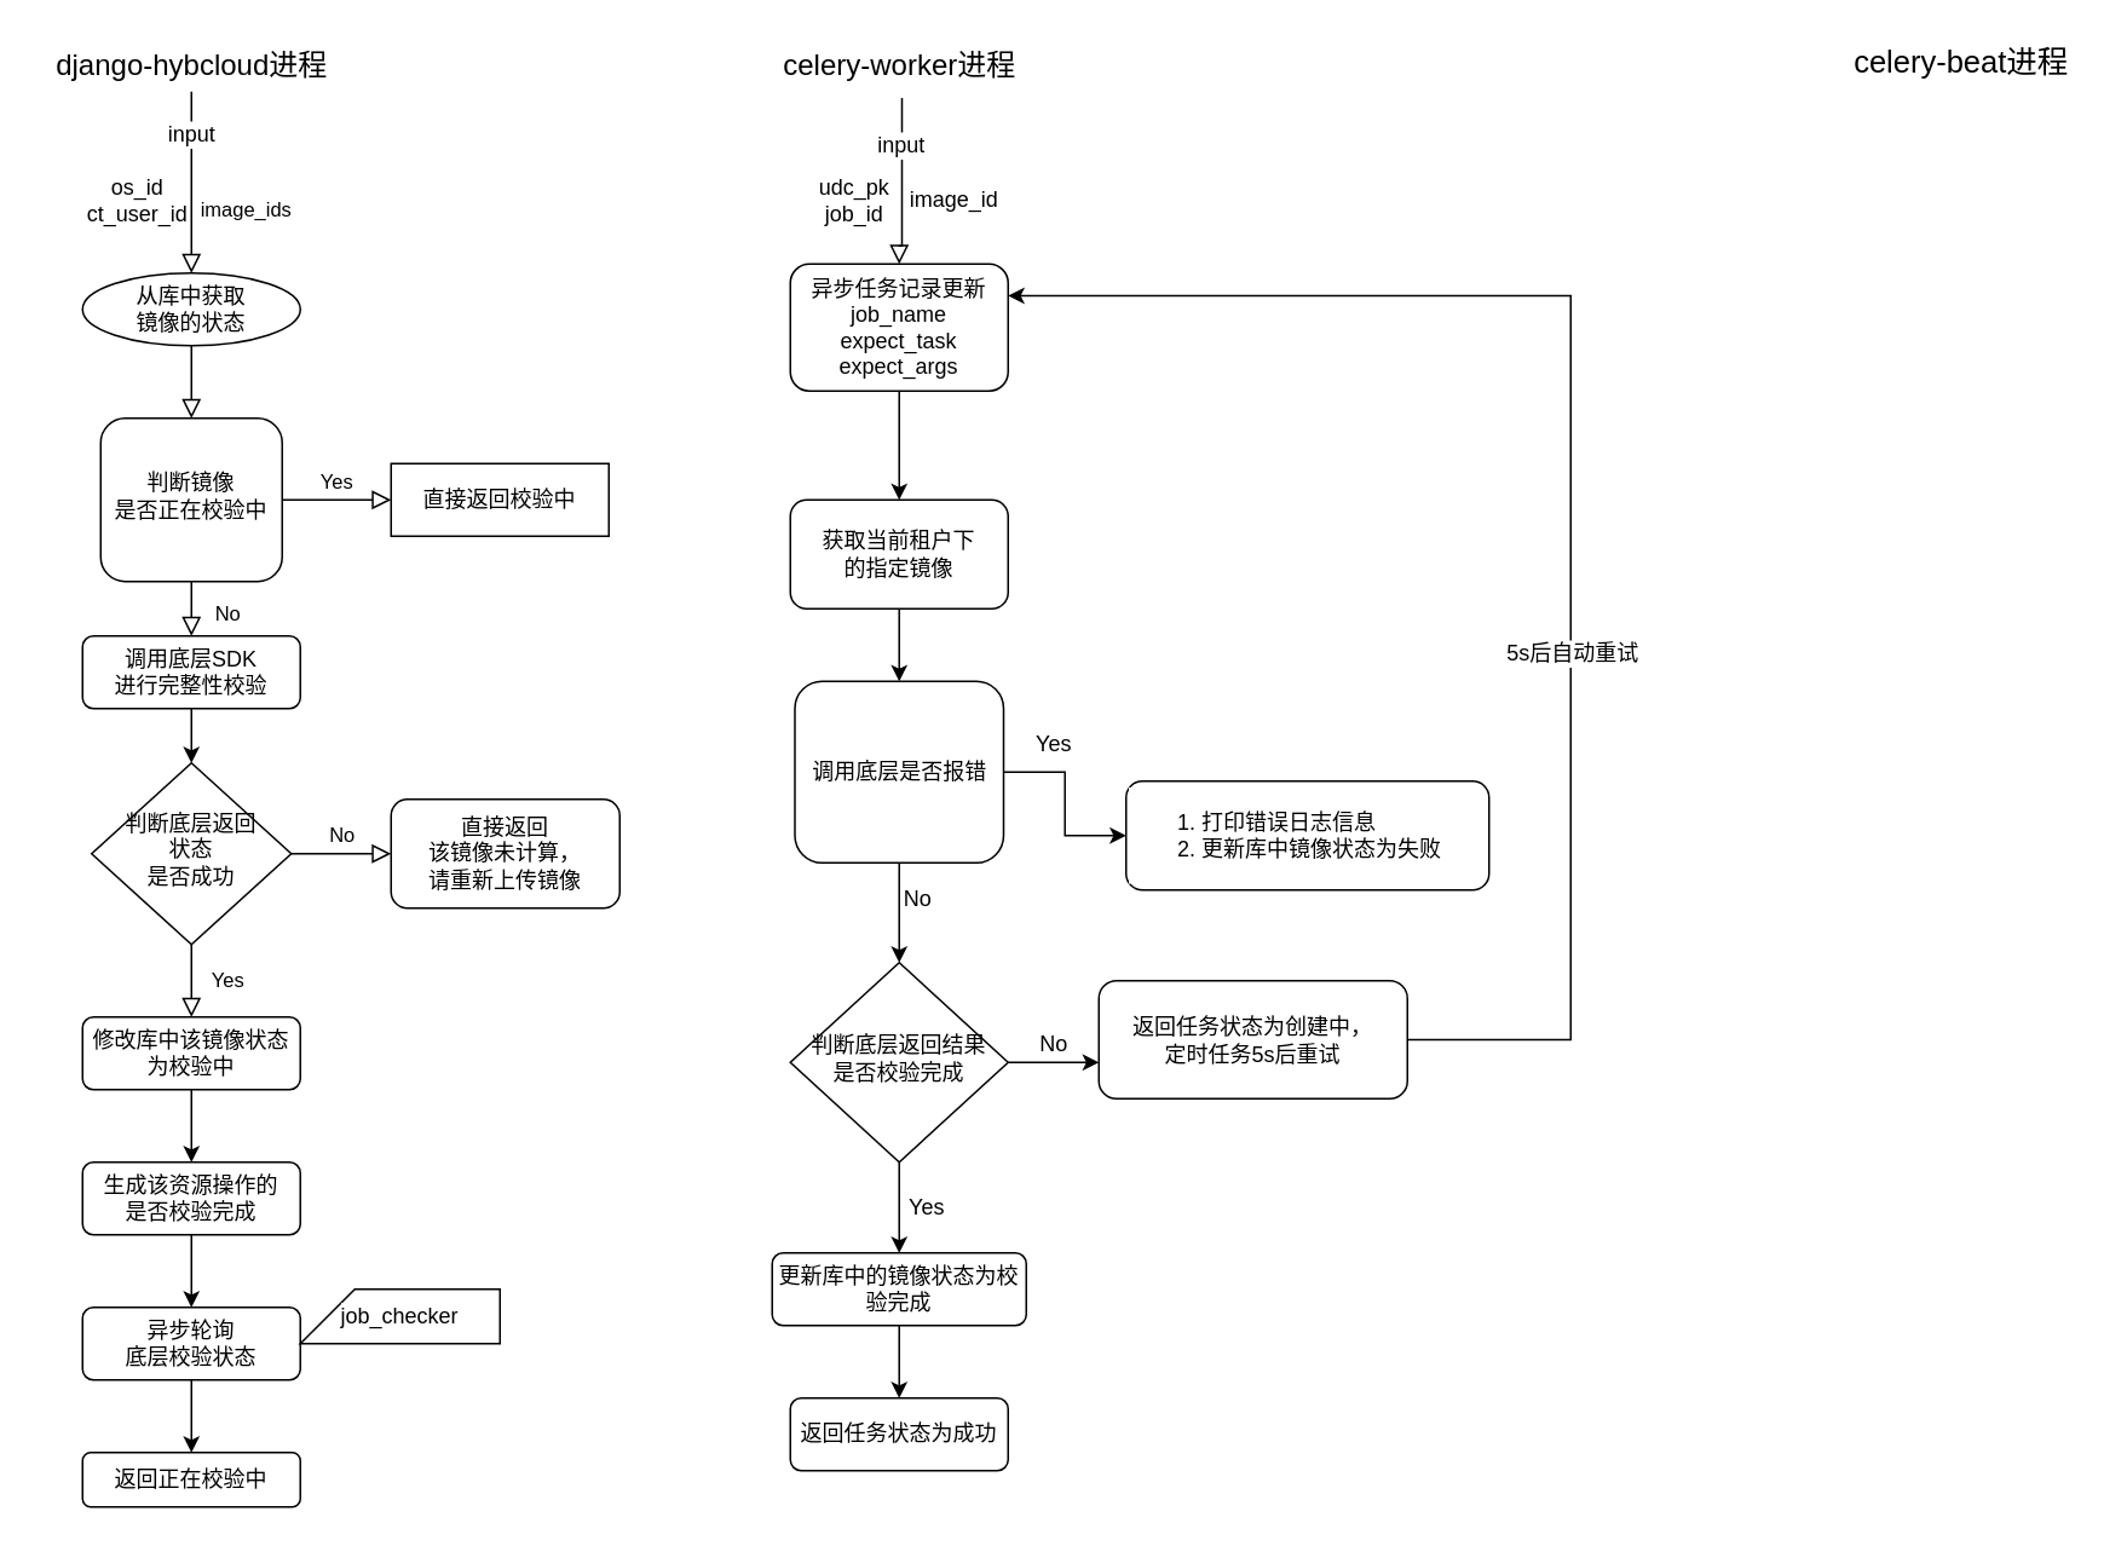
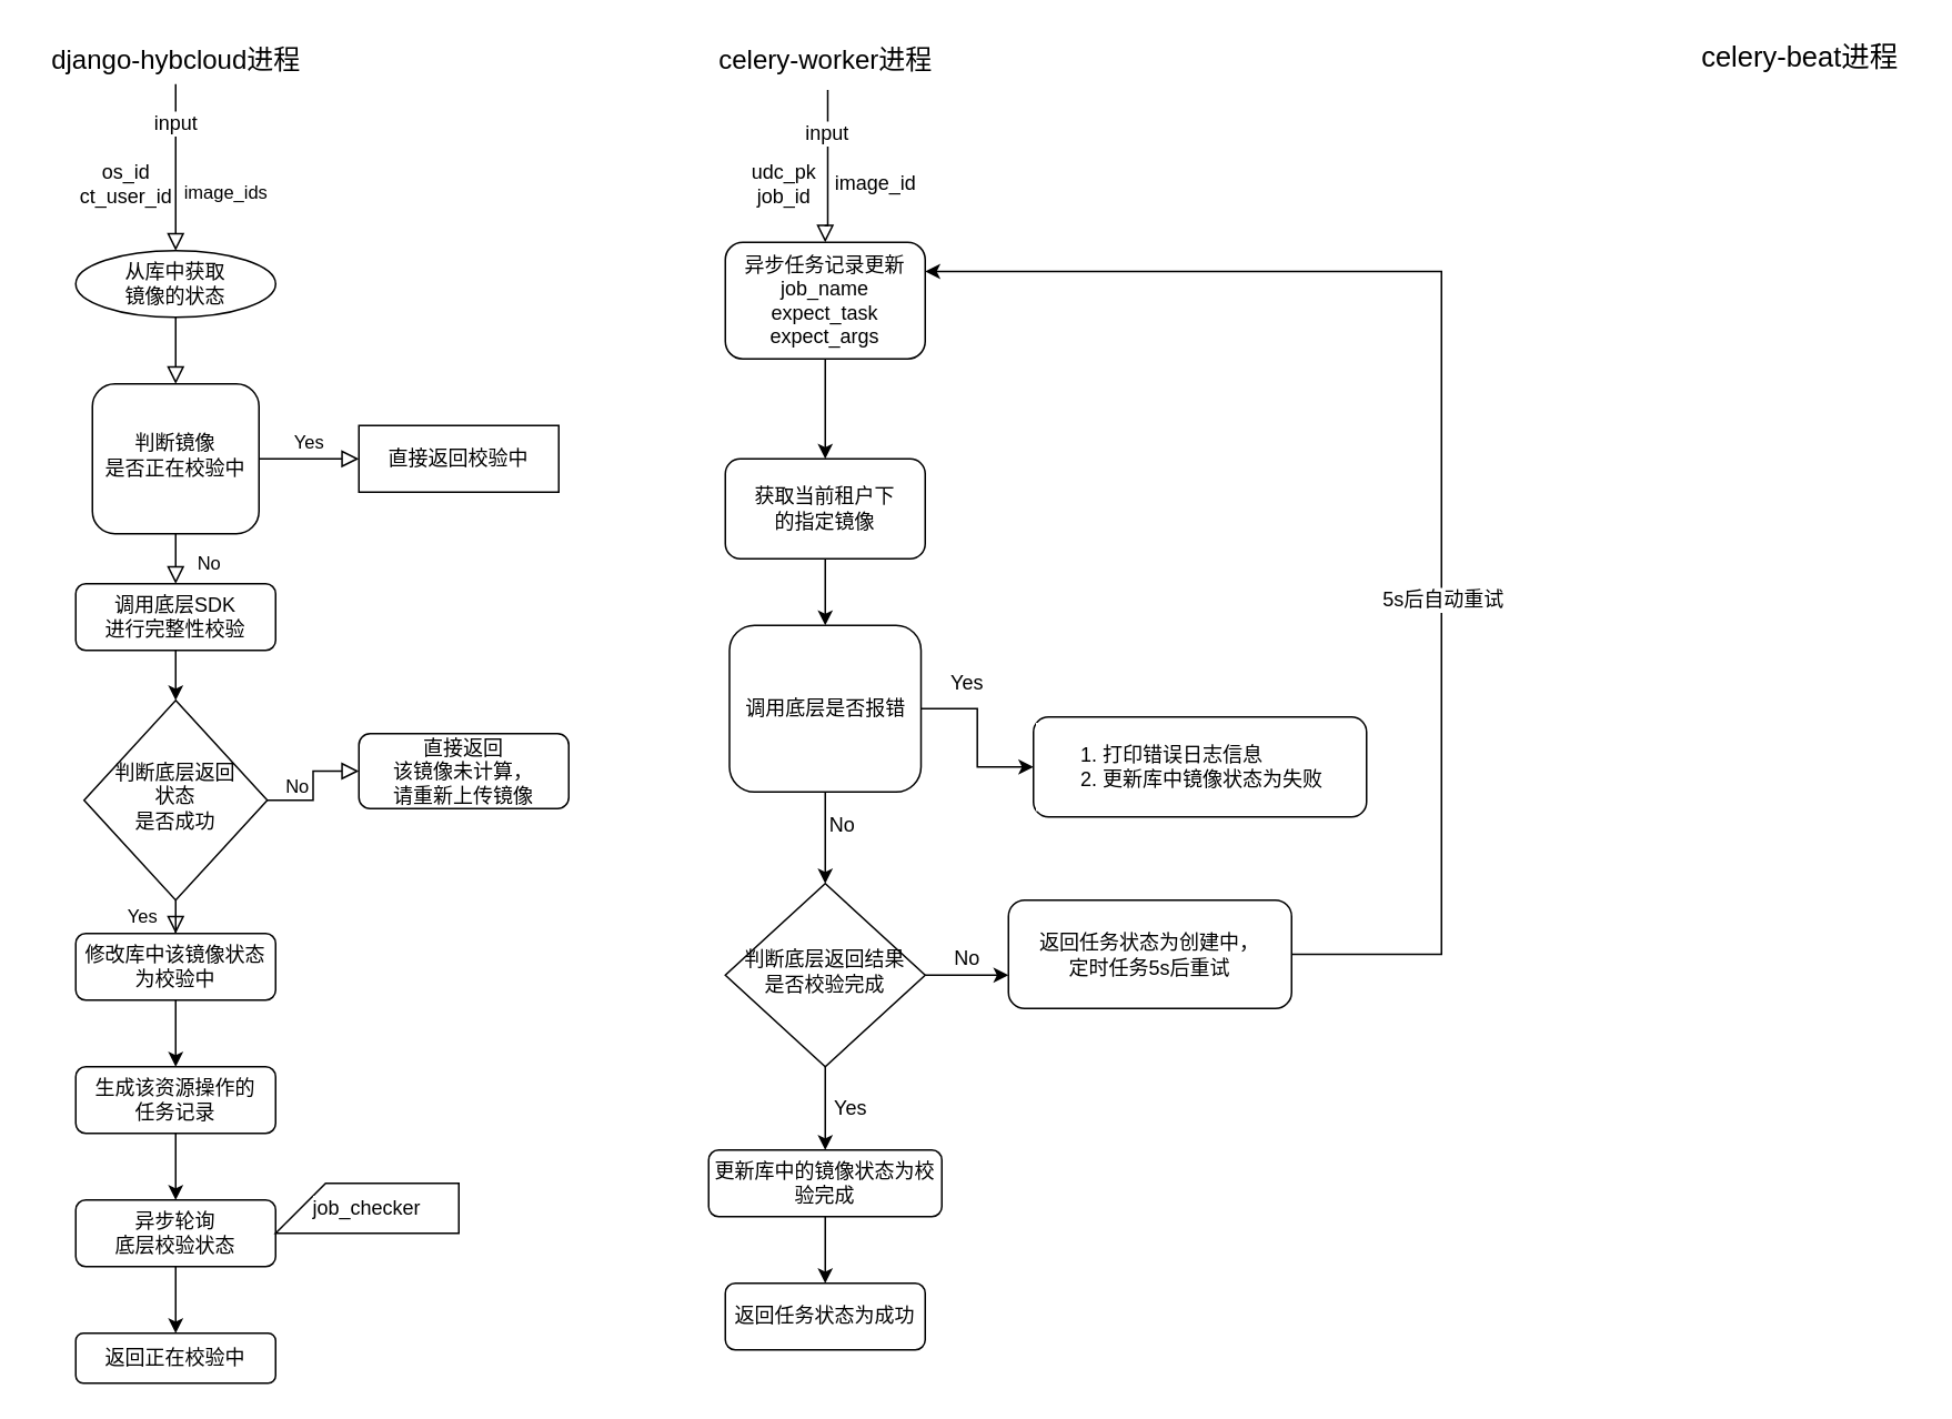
  <mxCell id="0" />
  <mxCell id="1" parent="0" />
  <mxCell id="2" value="" style="rounded=0;html=1;jettySize=auto;orthogonalLoop=1;fontSize=11;endArrow=block;endFill=0;endSize=8;strokeWidth=1;shadow=0;labelBackgroundColor=none;edgeStyle=orthogonalEdgeStyle;" parent="1" source="3" target="6" edge="1"><mxGeometry relative="1" as="geometry"><Array as="points"><mxPoint x="105" y="160" /></Array></mxGeometry></mxCell>
  <mxCell id="3" value="从库中获取&lt;br&gt;镜像的状态" style="ellipse;whiteSpace=wrap;html=1;fontSize=12;glass=0;strokeWidth=1;shadow=0;" parent="1" vertex="1"><mxGeometry x="45" y="150" width="120" height="40" as="geometry" /></mxCell>
  <mxCell id="4" value="No" style="rounded=0;html=1;jettySize=auto;orthogonalLoop=1;fontSize=11;endArrow=block;endFill=0;endSize=8;strokeWidth=1;shadow=0;labelBackgroundColor=none;edgeStyle=orthogonalEdgeStyle;" parent="1" source="6" edge="1"><mxGeometry x="0.2" y="20" relative="1" as="geometry"><mxPoint as="offset" /><mxPoint x="105" y="350" as="targetPoint" /></mxGeometry></mxCell>
  <mxCell id="5" value="Yes" style="edgeStyle=orthogonalEdgeStyle;rounded=0;html=1;jettySize=auto;orthogonalLoop=1;fontSize=11;endArrow=block;endFill=0;endSize=8;strokeWidth=1;shadow=0;labelBackgroundColor=none;" parent="1" source="6" target="7" edge="1"><mxGeometry y="10" relative="1" as="geometry"><mxPoint as="offset" /></mxGeometry></mxCell>
  <mxCell id="6" value="判断镜像&lt;br&gt;是否正在校验中" style="whiteSpace=wrap;html=1;shadow=0;fontFamily=Helvetica;fontSize=12;align=center;strokeWidth=1;spacing=6;spacingTop=-4;rounded=1;" parent="1" vertex="1"><mxGeometry x="55" y="230" width="100" height="90" as="geometry" /></mxCell>
  <mxCell id="7" value="直接返回校验中" style="whiteSpace=wrap;html=1;fontSize=12;glass=0;strokeWidth=1;shadow=0;rounded=0;" parent="1" vertex="1"><mxGeometry x="215" y="255" width="120" height="40" as="geometry" /></mxCell>
  <mxCell id="8" value="Yes" style="rounded=0;html=1;jettySize=auto;orthogonalLoop=1;fontSize=11;endArrow=block;endFill=0;endSize=8;strokeWidth=1;shadow=0;labelBackgroundColor=none;edgeStyle=orthogonalEdgeStyle;" parent="1" source="10" target="12" edge="1"><mxGeometry y="20" relative="1" as="geometry"><mxPoint as="offset" /></mxGeometry></mxCell>
  <mxCell id="9" value="No" style="edgeStyle=orthogonalEdgeStyle;rounded=0;html=1;jettySize=auto;orthogonalLoop=1;fontSize=11;endArrow=block;endFill=0;endSize=8;strokeWidth=1;shadow=0;labelBackgroundColor=none;" parent="1" source="10" target="13" edge="1"><mxGeometry y="10" relative="1" as="geometry"><mxPoint as="offset" /></mxGeometry></mxCell>
- <mxCell id="10" value="判断底层返回&lt;br&gt;状态&lt;br&gt;是否成功" style="rhombus;whiteSpace=wrap;html=1;shadow=0;fontFamily=Helvetica;fontSize=12;align=center;strokeWidth=1;spacing=6;spacingTop=-4;" parent="1" vertex="1"><mxGeometry x="50" y="420" width="110" height="100" as="geometry" /></mxCell>
+ <mxCell id="10" value="判断底层返回&lt;br&gt;状态&lt;br&gt;是否成功" style="rhombus;whiteSpace=wrap;html=1;shadow=0;fontFamily=Helvetica;fontSize=12;align=center;strokeWidth=1;spacing=6;spacingTop=-4;" parent="1" vertex="1"><mxGeometry x="50" y="420" width="110" height="120" as="geometry" /></mxCell>
  <mxCell id="11" value="" style="edgeStyle=orthogonalEdgeStyle;rounded=0;orthogonalLoop=1;jettySize=auto;html=1;fontFamily=Helvetica;fontSize=12;fontColor=#000000;" edge="1" parent="1" source="12" target="21"><mxGeometry relative="1" as="geometry" /></mxCell>
  <mxCell id="12" value="修改库中该镜像状态为校验中" style="rounded=1;whiteSpace=wrap;html=1;fontSize=12;glass=0;strokeWidth=1;shadow=0;" parent="1" vertex="1"><mxGeometry x="45" y="560" width="120" height="40" as="geometry" /></mxCell>
- <mxCell id="13" value="直接返回&lt;br&gt;该镜像未计算，&lt;br&gt;请重新上传镜像" style="rounded=1;whiteSpace=wrap;html=1;fontSize=12;glass=0;strokeWidth=1;shadow=0;" parent="1" vertex="1"><mxGeometry x="215" y="440" width="126" height="60" as="geometry" /></mxCell>
+ <mxCell id="13" value="直接返回&lt;br&gt;该镜像未计算，&lt;br&gt;请重新上传镜像" style="rounded=1;whiteSpace=wrap;html=1;fontSize=12;glass=0;strokeWidth=1;shadow=0;" parent="1" vertex="1"><mxGeometry x="215" y="440" width="126" height="45" as="geometry" /></mxCell>
  <mxCell id="14" value="" style="rounded=0;html=1;jettySize=auto;orthogonalLoop=1;fontSize=11;endArrow=block;endFill=0;endSize=8;strokeWidth=1;shadow=0;labelBackgroundColor=none;edgeStyle=orthogonalEdgeStyle;entryX=0.5;entryY=0;entryDx=0;entryDy=0;" edge="1" parent="1" source="25" target="3"><mxGeometry relative="1" as="geometry"><mxPoint x="105" y="90" as="sourcePoint" /><mxPoint x="55" y="80" as="targetPoint" /><Array as="points" /></mxGeometry></mxCell>
  <mxCell id="15" value="input" style="edgeLabel;html=1;align=center;verticalAlign=middle;resizable=0;points=[];fontSize=12;fontFamily=Helvetica;fontColor=#000000;" vertex="1" connectable="0" parent="14"><mxGeometry x="-0.55" y="-1" relative="1" as="geometry"><mxPoint y="1" as="offset" /></mxGeometry></mxCell>
  <mxCell id="16" value="os_id&lt;br&gt;ct_user_id&lt;br&gt;" style="text;html=1;align=center;verticalAlign=middle;resizable=0;points=[];autosize=1;strokeColor=none;fillColor=none;" vertex="1" parent="1"><mxGeometry x="35" y="90" width="80" height="40" as="geometry" /></mxCell>
  <mxCell id="17" value="&lt;div style=&quot;font-size: 11px;&quot;&gt;&lt;span style=&quot;background-color: rgb(255, 255, 255);&quot;&gt;image_ids&lt;/span&gt;&lt;/div&gt;" style="text;html=1;align=center;verticalAlign=middle;resizable=0;points=[];autosize=1;strokeColor=none;fillColor=none;fontFamily=Helvetica;" vertex="1" parent="1"><mxGeometry x="95" y="100" width="80" height="30" as="geometry" /></mxCell>
  <mxCell id="18" style="edgeStyle=orthogonalEdgeStyle;rounded=0;orthogonalLoop=1;jettySize=auto;html=1;entryX=0.5;entryY=0;entryDx=0;entryDy=0;fontFamily=Helvetica;fontSize=12;fontColor=#000000;" edge="1" parent="1" source="19" target="10"><mxGeometry relative="1" as="geometry" /></mxCell>
  <mxCell id="19" value="调用底层SDK&lt;br style=&quot;border-color: var(--border-color);&quot;&gt;进行完整性校验" style="rounded=1;whiteSpace=wrap;html=1;fontSize=12;glass=0;strokeWidth=1;shadow=0;" vertex="1" parent="1"><mxGeometry x="45" y="350" width="120" height="40" as="geometry" /></mxCell>
  <mxCell id="20" value="" style="edgeStyle=orthogonalEdgeStyle;rounded=0;orthogonalLoop=1;jettySize=auto;html=1;fontFamily=Helvetica;fontSize=12;fontColor=#000000;" edge="1" parent="1" source="21" target="23"><mxGeometry relative="1" as="geometry" /></mxCell>
- <mxCell id="21" value="生成该资源操作的&lt;br&gt;是否校验完成" style="whiteSpace=wrap;html=1;rounded=1;glass=0;strokeWidth=1;shadow=0;" vertex="1" parent="1"><mxGeometry x="45" y="640" width="120" height="40" as="geometry" /></mxCell>
+ <mxCell id="21" value="生成该资源操作的&lt;br&gt;任务记录" style="whiteSpace=wrap;html=1;rounded=1;glass=0;strokeWidth=1;shadow=0;" vertex="1" parent="1"><mxGeometry x="45" y="640" width="120" height="40" as="geometry" /></mxCell>
  <mxCell id="22" value="" style="edgeStyle=orthogonalEdgeStyle;rounded=0;orthogonalLoop=1;jettySize=auto;html=1;fontFamily=Helvetica;fontSize=12;fontColor=#000000;" edge="1" parent="1" source="23" target="52"><mxGeometry relative="1" as="geometry" /></mxCell>
  <mxCell id="23" value="异步轮询&lt;br&gt;底层校验状态" style="whiteSpace=wrap;html=1;rounded=1;glass=0;strokeWidth=1;shadow=0;" vertex="1" parent="1"><mxGeometry x="45" y="720" width="120" height="40" as="geometry" /></mxCell>
  <mxCell id="24" value="job_checker" style="shape=card;whiteSpace=wrap;html=1;labelBackgroundColor=#FFFFFF;fontFamily=Helvetica;fontSize=12;fontColor=#000000;" vertex="1" parent="1"><mxGeometry x="165" y="710" width="110" height="30" as="geometry" /></mxCell>
  <mxCell id="25" value="django-hybcloud进程" style="text;html=1;align=center;verticalAlign=middle;resizable=0;points=[];autosize=1;strokeColor=none;fillColor=none;fontSize=16;fontFamily=Helvetica;fontColor=#000000;" vertex="1" parent="1"><mxGeometry x="20" y="20" width="170" height="30" as="geometry" /></mxCell>
  <mxCell id="26" value="celery-worker进程" style="text;html=1;align=center;verticalAlign=middle;resizable=0;points=[];autosize=1;strokeColor=none;fillColor=none;fontSize=16;fontFamily=Helvetica;fontColor=#000000;" vertex="1" parent="1"><mxGeometry x="420" y="20" width="150" height="30" as="geometry" /></mxCell>
  <mxCell id="27" style="edgeStyle=orthogonalEdgeStyle;rounded=0;orthogonalLoop=1;jettySize=auto;html=1;fontFamily=Helvetica;fontSize=12;fontColor=#000000;" edge="1" parent="1" source="28" target="34"><mxGeometry relative="1" as="geometry" /></mxCell>
  <mxCell id="28" value="异步任务记录更新&lt;br&gt;job_name&lt;br&gt;expect_task&lt;br&gt;expect_args" style="rounded=1;whiteSpace=wrap;html=1;labelBackgroundColor=#FFFFFF;fontFamily=Helvetica;fontSize=12;fontColor=#000000;" vertex="1" parent="1"><mxGeometry x="435" y="145" width="120" height="70" as="geometry" /></mxCell>
  <mxCell id="29" value="" style="rounded=0;html=1;jettySize=auto;orthogonalLoop=1;fontSize=11;endArrow=block;endFill=0;endSize=8;strokeWidth=1;shadow=0;labelBackgroundColor=none;edgeStyle=orthogonalEdgeStyle;entryX=0.5;entryY=0;entryDx=0;entryDy=0;exitX=0.51;exitY=1.117;exitDx=0;exitDy=0;exitPerimeter=0;" edge="1" parent="1" source="26" target="28"><mxGeometry relative="1" as="geometry"><mxPoint x="155" y="135" as="sourcePoint" /><mxPoint x="49" y="165" as="targetPoint" /><Array as="points"><mxPoint x="496" y="135" /><mxPoint x="495" y="135" /></Array></mxGeometry></mxCell>
  <mxCell id="30" value="input" style="edgeLabel;html=1;align=center;verticalAlign=middle;resizable=0;points=[];fontSize=12;fontFamily=Helvetica;fontColor=#000000;" vertex="1" connectable="0" parent="29"><mxGeometry x="-0.719" y="1" relative="1" as="geometry"><mxPoint x="-2" y="13" as="offset" /></mxGeometry></mxCell>
  <mxCell id="31" value="udc_pk&lt;br&gt;job_id" style="text;html=1;align=center;verticalAlign=middle;resizable=0;points=[];autosize=1;strokeColor=none;fillColor=none;fontSize=12;fontFamily=Helvetica;fontColor=#000000;" vertex="1" parent="1"><mxGeometry x="440" y="90" width="60" height="40" as="geometry" /></mxCell>
  <mxCell id="32" value="image_id" style="text;html=1;align=center;verticalAlign=middle;resizable=0;points=[];autosize=1;strokeColor=none;fillColor=none;fontSize=12;fontFamily=Helvetica;fontColor=#000000;" vertex="1" parent="1"><mxGeometry x="490" y="95" width="70" height="30" as="geometry" /></mxCell>
  <mxCell id="33" style="edgeStyle=orthogonalEdgeStyle;rounded=0;orthogonalLoop=1;jettySize=auto;html=1;fontFamily=Helvetica;fontSize=12;fontColor=#000000;" edge="1" parent="1" source="34" target="48"><mxGeometry relative="1" as="geometry" /></mxCell>
  <mxCell id="34" value="获取当前租户下&lt;br&gt;的指定镜像" style="rounded=1;whiteSpace=wrap;html=1;labelBackgroundColor=#FFFFFF;fontFamily=Helvetica;fontSize=12;fontColor=#000000;" vertex="1" parent="1"><mxGeometry x="435" y="275" width="120" height="60" as="geometry" /></mxCell>
  <mxCell id="35" style="edgeStyle=orthogonalEdgeStyle;rounded=0;orthogonalLoop=1;jettySize=auto;html=1;exitX=1;exitY=0.5;exitDx=0;exitDy=0;fontFamily=Helvetica;fontSize=12;fontColor=#000000;" edge="1" parent="1" source="37"><mxGeometry relative="1" as="geometry"><mxPoint x="605" y="585" as="targetPoint" /></mxGeometry></mxCell>
  <mxCell id="36" style="edgeStyle=orthogonalEdgeStyle;rounded=0;orthogonalLoop=1;jettySize=auto;html=1;fontFamily=Helvetica;fontSize=12;fontColor=#000000;" edge="1" parent="1" source="37"><mxGeometry relative="1" as="geometry"><mxPoint x="495" y="690" as="targetPoint" /></mxGeometry></mxCell>
  <mxCell id="37" value="判断底层返回结果&lt;br&gt;是否校验完成" style="rhombus;whiteSpace=wrap;html=1;shadow=0;fontFamily=Helvetica;fontSize=12;align=center;strokeWidth=1;spacing=6;spacingTop=-4;" vertex="1" parent="1"><mxGeometry x="435" y="530" width="120" height="110" as="geometry" /></mxCell>
  <mxCell id="38" style="edgeStyle=orthogonalEdgeStyle;rounded=0;orthogonalLoop=1;jettySize=auto;html=1;entryX=1;entryY=0.25;entryDx=0;entryDy=0;fontFamily=Helvetica;fontSize=12;fontColor=#000000;" edge="1" parent="1" source="40" target="28"><mxGeometry relative="1" as="geometry"><Array as="points"><mxPoint x="865" y="573" /><mxPoint x="865" y="163" /></Array></mxGeometry></mxCell>
  <mxCell id="39" value="5s后自动重试" style="edgeLabel;html=1;align=center;verticalAlign=middle;resizable=0;points=[];fontSize=12;fontFamily=Helvetica;fontColor=#000000;" vertex="1" connectable="0" parent="38"><mxGeometry x="-0.253" relative="1" as="geometry"><mxPoint as="offset" /></mxGeometry></mxCell>
  <mxCell id="40" value="返回任务状态为创建中，&lt;br&gt;定时任务5s后重试" style="rounded=1;whiteSpace=wrap;html=1;labelBackgroundColor=#FFFFFF;fontFamily=Helvetica;fontSize=12;fontColor=#000000;" vertex="1" parent="1"><mxGeometry x="605" y="540" width="170" height="65" as="geometry" /></mxCell>
  <mxCell id="41" value="No" style="text;html=1;align=center;verticalAlign=middle;resizable=0;points=[];autosize=1;strokeColor=none;fillColor=none;fontSize=12;fontFamily=Helvetica;fontColor=#000000;" vertex="1" parent="1"><mxGeometry x="560" y="560" width="40" height="30" as="geometry" /></mxCell>
  <mxCell id="42" value="Yes" style="text;html=1;align=center;verticalAlign=middle;resizable=0;points=[];autosize=1;strokeColor=none;fillColor=none;fontSize=12;fontFamily=Helvetica;fontColor=#000000;" vertex="1" parent="1"><mxGeometry x="490" y="650" width="40" height="30" as="geometry" /></mxCell>
  <mxCell id="43" value="" style="edgeStyle=orthogonalEdgeStyle;rounded=0;orthogonalLoop=1;jettySize=auto;html=1;fontFamily=Helvetica;fontSize=12;fontColor=#000000;" edge="1" parent="1" source="44" target="45"><mxGeometry relative="1" as="geometry" /></mxCell>
  <mxCell id="44" value="更新库中的镜像状态为校验完成" style="rounded=1;whiteSpace=wrap;html=1;labelBackgroundColor=#FFFFFF;fontFamily=Helvetica;fontSize=12;fontColor=#000000;align=center;" vertex="1" parent="1"><mxGeometry x="425" y="690" width="140" height="40" as="geometry" /></mxCell>
  <mxCell id="45" value="返回任务状态为成功" style="whiteSpace=wrap;html=1;fontColor=#000000;rounded=1;labelBackgroundColor=#FFFFFF;" vertex="1" parent="1"><mxGeometry x="435" y="770" width="120" height="40" as="geometry" /></mxCell>
  <mxCell id="46" style="edgeStyle=orthogonalEdgeStyle;rounded=0;orthogonalLoop=1;jettySize=auto;html=1;fontFamily=Helvetica;fontSize=12;fontColor=#000000;" edge="1" parent="1" source="48" target="37"><mxGeometry relative="1" as="geometry" /></mxCell>
  <mxCell id="47" value="" style="edgeStyle=orthogonalEdgeStyle;rounded=0;orthogonalLoop=1;jettySize=auto;html=1;fontFamily=Helvetica;fontSize=12;fontColor=#000000;" edge="1" parent="1" source="48" target="50"><mxGeometry relative="1" as="geometry" /></mxCell>
  <mxCell id="48" value="调用底层是否报错" style="whiteSpace=wrap;html=1;fontColor=#000000;labelBackgroundColor=#FFFFFF;fontFamily=Helvetica;fontSize=12;rounded=1;" vertex="1" parent="1"><mxGeometry x="437.5" y="375" width="115" height="100" as="geometry" /></mxCell>
  <mxCell id="49" value="No" style="text;html=1;align=center;verticalAlign=middle;resizable=0;points=[];autosize=1;strokeColor=none;fillColor=none;fontSize=12;fontFamily=Helvetica;fontColor=#000000;" vertex="1" parent="1"><mxGeometry x="485" y="480" width="40" height="30" as="geometry" /></mxCell>
  <mxCell id="50" value="&lt;ol&gt;&lt;li&gt;打印错误日志信息&lt;/li&gt;&lt;li&gt;更新库中镜像状态为失败&lt;/li&gt;&lt;/ol&gt;" style="whiteSpace=wrap;html=1;fontColor=#000000;rounded=1;labelBackgroundColor=#FFFFFF;align=left;" vertex="1" parent="1"><mxGeometry x="620" y="430" width="200" height="60" as="geometry" /></mxCell>
  <mxCell id="51" value="Yes" style="text;html=1;align=center;verticalAlign=middle;resizable=0;points=[];autosize=1;strokeColor=none;fillColor=none;fontSize=12;fontFamily=Helvetica;fontColor=#000000;" vertex="1" parent="1"><mxGeometry x="560" y="395" width="40" height="30" as="geometry" /></mxCell>
  <mxCell id="52" value="返回正在校验中" style="whiteSpace=wrap;html=1;rounded=1;glass=0;strokeWidth=1;shadow=0;" vertex="1" parent="1"><mxGeometry x="45" y="800" width="120" height="30" as="geometry" /></mxCell>
  <mxCell id="53" value="celery-beat进程" style="text;html=1;align=center;verticalAlign=middle;resizable=0;points=[];autosize=1;strokeColor=none;fillColor=none;fontSize=17;fontFamily=Helvetica;fontColor=#000000;" vertex="1" parent="1"><mxGeometry x="1010" y="20" width="140" height="30" as="geometry" /></mxCell>
